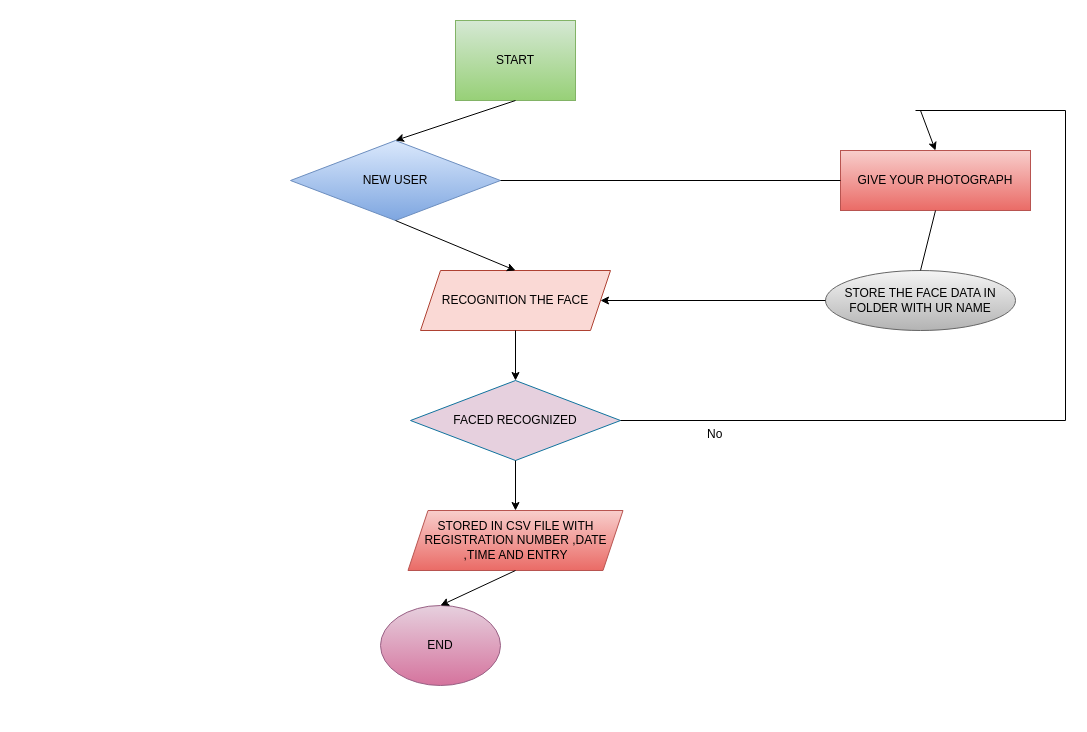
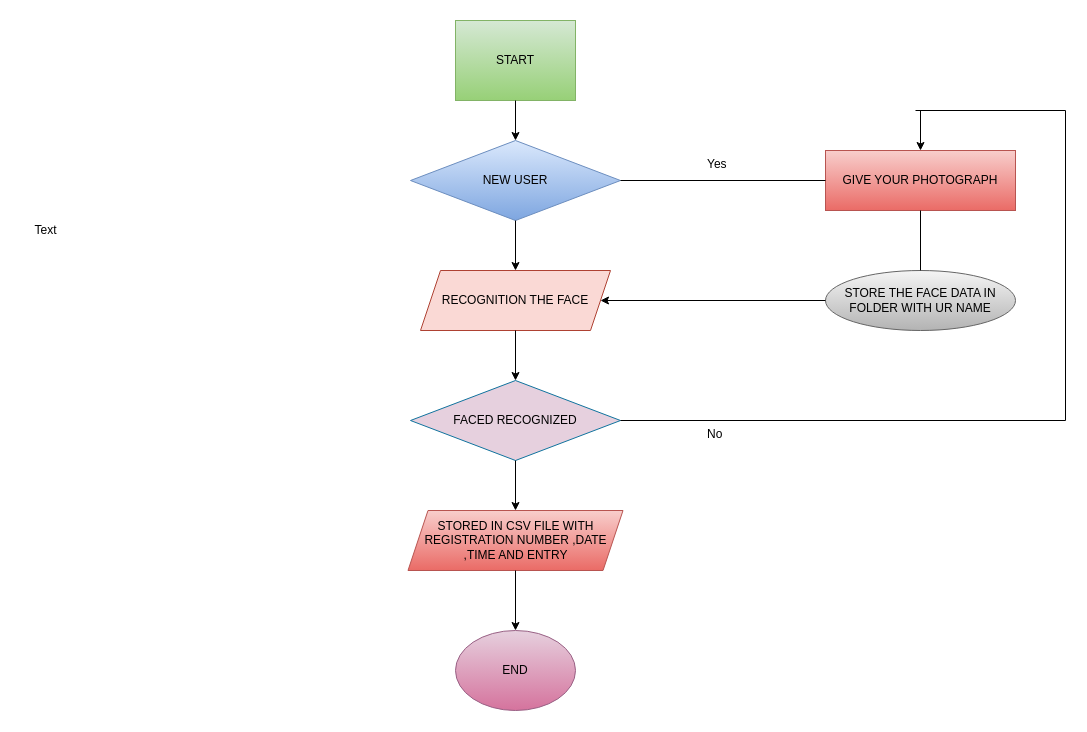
  <mxCell id="0" />
  <mxCell id="1" parent="0" />
  <mxCell id="2" value="START" style="whiteSpace=wrap;html=1;fillColor=#d5e8d4;strokeColor=#82b366;gradientColor=#97d077;rounded=0;" vertex="1" parent="1"><mxGeometry x="455" y="20" width="120" height="80" as="geometry" /></mxCell>
- <mxCell id="3" value="NEW USER" style="rhombus;whiteSpace=wrap;html=1;fillColor=#dae8fc;strokeColor=#6c8ebf;gradientColor=#7ea6e0;" vertex="1" parent="1"><mxGeometry x="290" y="140" width="210" height="80" as="geometry" /></mxCell>
+ <mxCell id="3" value="NEW USER" style="rhombus;whiteSpace=wrap;html=1;fillColor=#dae8fc;strokeColor=#6c8ebf;gradientColor=#7ea6e0;" vertex="1" parent="1"><mxGeometry x="410" y="140" width="210" height="80" as="geometry" /></mxCell>
  <mxCell id="4" value="RECOGNITION THE FACE" style="shape=parallelogram;perimeter=parallelogramPerimeter;whiteSpace=wrap;html=1;fixedSize=1;fillColor=#fad9d5;strokeColor=#ae4132;" vertex="1" parent="1"><mxGeometry x="420" y="270" width="190" height="60" as="geometry" /></mxCell>
  <mxCell id="5" value="FACED RECOGNIZED" style="rhombus;whiteSpace=wrap;html=1;fillColor=#e6d0de;strokeColor=#10739e;" vertex="1" parent="1"><mxGeometry x="410" y="380" width="210" height="80" as="geometry" /></mxCell>
  <mxCell id="6" value="STORED IN CSV FILE WITH REGISTRATION NUMBER ,DATE ,TIME AND ENTRY" style="shape=parallelogram;perimeter=parallelogramPerimeter;whiteSpace=wrap;html=1;fixedSize=1;fillColor=#f8cecc;gradientColor=#ea6b66;strokeColor=#b85450;" vertex="1" parent="1"><mxGeometry x="407.5" y="510" width="215" height="60" as="geometry" /></mxCell>
- <mxCell id="7" value="END" style="ellipse;whiteSpace=wrap;html=1;fillColor=#e6d0de;gradientColor=#d5739d;strokeColor=#996185;" vertex="1" parent="1"><mxGeometry x="380" y="605" width="120" height="80" as="geometry" /></mxCell>
+ <mxCell id="7" value="END" style="ellipse;whiteSpace=wrap;html=1;fillColor=#e6d0de;gradientColor=#d5739d;strokeColor=#996185;" vertex="1" parent="1"><mxGeometry x="455" y="630" width="120" height="80" as="geometry" /></mxCell>
  <mxCell id="8" value="STORE THE FACE DATA IN FOLDER WITH UR NAME" style="ellipse;whiteSpace=wrap;html=1;fillColor=#f5f5f5;gradientColor=#b3b3b3;strokeColor=#666666;" vertex="1" parent="1"><mxGeometry x="825" y="270" width="190" height="60" as="geometry" /></mxCell>
- <mxCell id="9" value="GIVE YOUR PHOTOGRAPH" style="rounded=0;whiteSpace=wrap;html=1;fillColor=#f8cecc;gradientColor=#ea6b66;strokeColor=#b85450;" vertex="1" parent="1"><mxGeometry x="840" y="150" width="190" height="60" as="geometry" /></mxCell>
+ <mxCell id="9" value="GIVE YOUR PHOTOGRAPH" style="rounded=0;whiteSpace=wrap;html=1;fillColor=#f8cecc;gradientColor=#ea6b66;strokeColor=#b85450;" vertex="1" parent="1"><mxGeometry x="825" y="150" width="190" height="60" as="geometry" /></mxCell>
+ <mxCell id="10" value="Text" style="text;html=1;align=center;verticalAlign=middle;resizable=0;points=[];autosize=1;strokeColor=none;fillColor=none;" vertex="1" parent="1"><mxGeometry x="20" y="215" width="50" height="30" as="geometry" /></mxCell>
  <mxCell id="11" value="" style="endArrow=classic;html=1;rounded=0;exitX=0.5;exitY=1;exitDx=0;exitDy=0;entryX=0.5;entryY=0;entryDx=0;entryDy=0;" edge="1" parent="1" source="2" target="3"><mxGeometry width="50" height="50" relative="1" as="geometry"><mxPoint x="505" y="120" as="sourcePoint" /><mxPoint x="725" y="340" as="targetPoint" /></mxGeometry></mxCell>
  <mxCell id="12" value="" style="endArrow=classic;html=1;rounded=0;exitX=0.5;exitY=1;exitDx=0;exitDy=0;entryX=0.5;entryY=0;entryDx=0;entryDy=0;" edge="1" parent="1" source="3" target="4"><mxGeometry width="50" height="50" relative="1" as="geometry"><mxPoint x="665" y="390" as="sourcePoint" /><mxPoint x="715" y="340" as="targetPoint" /></mxGeometry></mxCell>
  <mxCell id="13" value="" style="endArrow=classic;html=1;rounded=0;exitX=0.5;exitY=1;exitDx=0;exitDy=0;entryX=0.5;entryY=0;entryDx=0;entryDy=0;" edge="1" parent="1" source="4" target="5"><mxGeometry width="50" height="50" relative="1" as="geometry"><mxPoint x="505" y="350" as="sourcePoint" /><mxPoint x="505" y="400" as="targetPoint" /></mxGeometry></mxCell>
  <mxCell id="14" value="" style="endArrow=classic;html=1;rounded=0;exitX=0.5;exitY=1;exitDx=0;exitDy=0;entryX=0.5;entryY=0;entryDx=0;entryDy=0;" edge="1" parent="1" source="5" target="6"><mxGeometry width="50" height="50" relative="1" as="geometry"><mxPoint x="735" y="480" as="sourcePoint" /><mxPoint x="735" y="530" as="targetPoint" /></mxGeometry></mxCell>
  <mxCell id="15" value="" style="endArrow=classic;html=1;rounded=0;exitX=0.5;exitY=1;exitDx=0;exitDy=0;entryX=0.5;entryY=0;entryDx=0;entryDy=0;" edge="1" parent="1" source="6" target="7"><mxGeometry width="50" height="50" relative="1" as="geometry"><mxPoint x="555" y="590" as="sourcePoint" /><mxPoint x="555" y="640" as="targetPoint" /></mxGeometry></mxCell>
  <mxCell id="16" value="" style="endArrow=classic;html=1;rounded=0;exitX=0;exitY=0.5;exitDx=0;exitDy=0;entryX=1;entryY=0.5;entryDx=0;entryDy=0;" edge="1" parent="1" source="8" target="4"><mxGeometry width="50" height="50" relative="1" as="geometry"><mxPoint x="715" y="290" as="sourcePoint" /><mxPoint x="715" y="340" as="targetPoint" /></mxGeometry></mxCell>
  <mxCell id="17" value="" style="endArrow=none;html=1;rounded=0;exitX=1;exitY=0.5;exitDx=0;exitDy=0;entryX=0;entryY=0.5;entryDx=0;entryDy=0;" edge="1" parent="1" source="3" target="9"><mxGeometry width="50" height="50" relative="1" as="geometry"><mxPoint x="665" y="390" as="sourcePoint" /><mxPoint x="715" y="340" as="targetPoint" /></mxGeometry></mxCell>
  <mxCell id="18" value="" style="endArrow=none;html=1;rounded=0;exitX=1;exitY=0.5;exitDx=0;exitDy=0;" edge="1" parent="1" source="5"><mxGeometry width="50" height="50" relative="1" as="geometry"><mxPoint x="685" y="420" as="sourcePoint" /><mxPoint x="1065" y="420" as="targetPoint" /></mxGeometry></mxCell>
  <mxCell id="19" value="" style="endArrow=none;html=1;rounded=0;" edge="1" parent="1"><mxGeometry width="50" height="50" relative="1" as="geometry"><mxPoint x="1065" y="420" as="sourcePoint" /><mxPoint x="1065" y="110" as="targetPoint" /></mxGeometry></mxCell>
  <mxCell id="20" value="" style="endArrow=none;html=1;rounded=0;" edge="1" parent="1"><mxGeometry width="50" height="50" relative="1" as="geometry"><mxPoint x="915" y="110" as="sourcePoint" /><mxPoint x="1065" y="110" as="targetPoint" /></mxGeometry></mxCell>
  <mxCell id="21" value="" style="endArrow=none;html=1;rounded=0;exitX=0.5;exitY=1;exitDx=0;exitDy=0;entryX=0.5;entryY=0;entryDx=0;entryDy=0;" edge="1" parent="1" source="9" target="8"><mxGeometry width="50" height="50" relative="1" as="geometry"><mxPoint x="925" y="230" as="sourcePoint" /><mxPoint x="1130" y="230" as="targetPoint" /></mxGeometry></mxCell>
  <mxCell id="22" value="" style="endArrow=classic;html=1;rounded=0;entryX=0.5;entryY=0;entryDx=0;entryDy=0;" edge="1" parent="1" target="9"><mxGeometry width="50" height="50" relative="1" as="geometry"><mxPoint x="920" y="110" as="sourcePoint" /><mxPoint x="885" y="340" as="targetPoint" /></mxGeometry></mxCell>
+ <mxCell id="23" value="Yes" style="text;whiteSpace=wrap;" vertex="1" parent="1"><mxGeometry x="705" y="150" width="90" height="40" as="geometry" /></mxCell>
  <mxCell id="24" value="No" style="text;whiteSpace=wrap;" vertex="1" parent="1"><mxGeometry x="705" y="420" width="50" height="40" as="geometry" /></mxCell>
